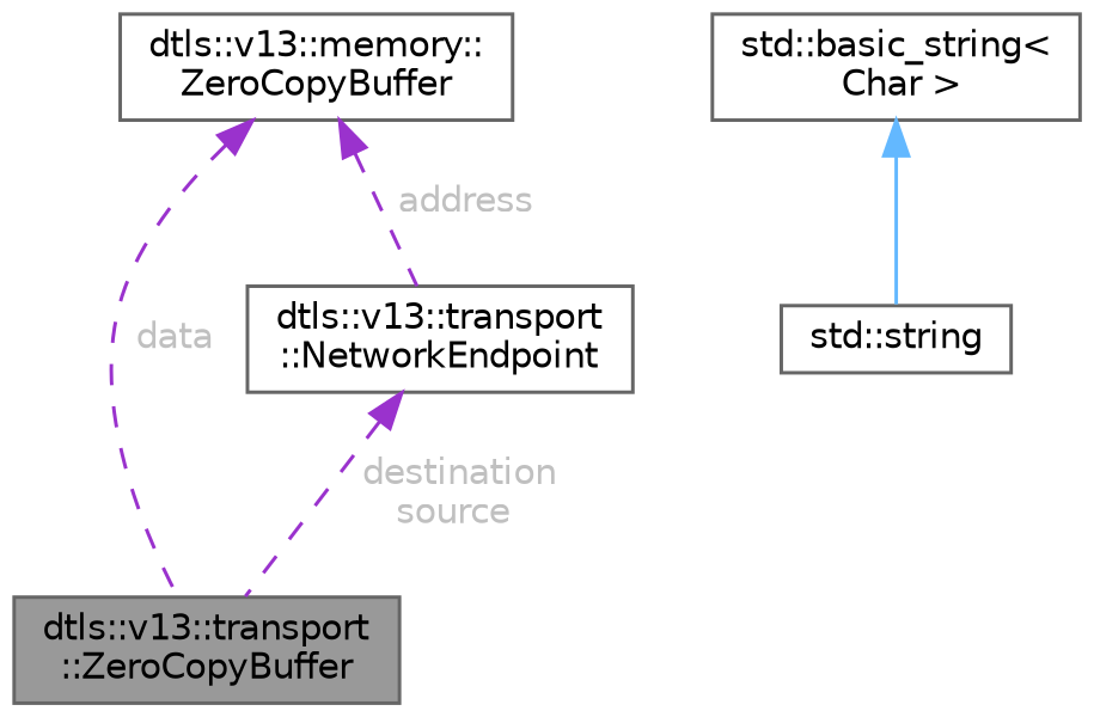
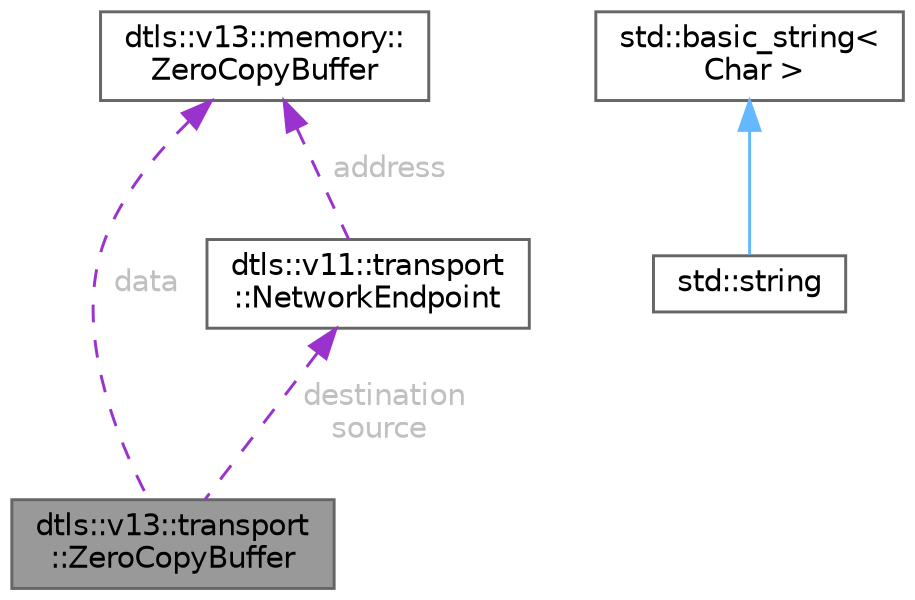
  digraph {
    node [color=gray40 fillcolor=white fontname=Helvetica fontsize=10 shape=box style=filled]
    edge [color=darkorchid3 dir=back fontcolor=grey fontname=Helvetica fontsize=10 labelfontname=Helvetica labelfontsize=10 style=dashed]
    n1 [fillcolor=grey60 fontcolor=black height=0.2 label="dtls::v13::transport\l::ZeroCopyBuffer" width=0.4]
-   n2 [height=0.2 label="dtls::v13::transport\l::NetworkEndpoint" width=0.4]
+   n2 [height=0.2 label="dtls::v11::transport\l::NetworkEndpoint" width=0.4]
    n3 [height=0.2 label="std::string" width=0.4]
    n4 [height=0.2 label="std::basic_string\<\l Char \>" width=0.4]
    n5 [height=0.2 label="dtls::v13::memory::\lZeroCopyBuffer" width=0.4]
    n2 -> n1 [label=" destination\nsource"]
    n4 -> n3 [color=steelblue1 style=solid fontcolor=""]
    n5 -> n1 [label=" data"]
    n5 -> n2 [label=" address"]
  }
